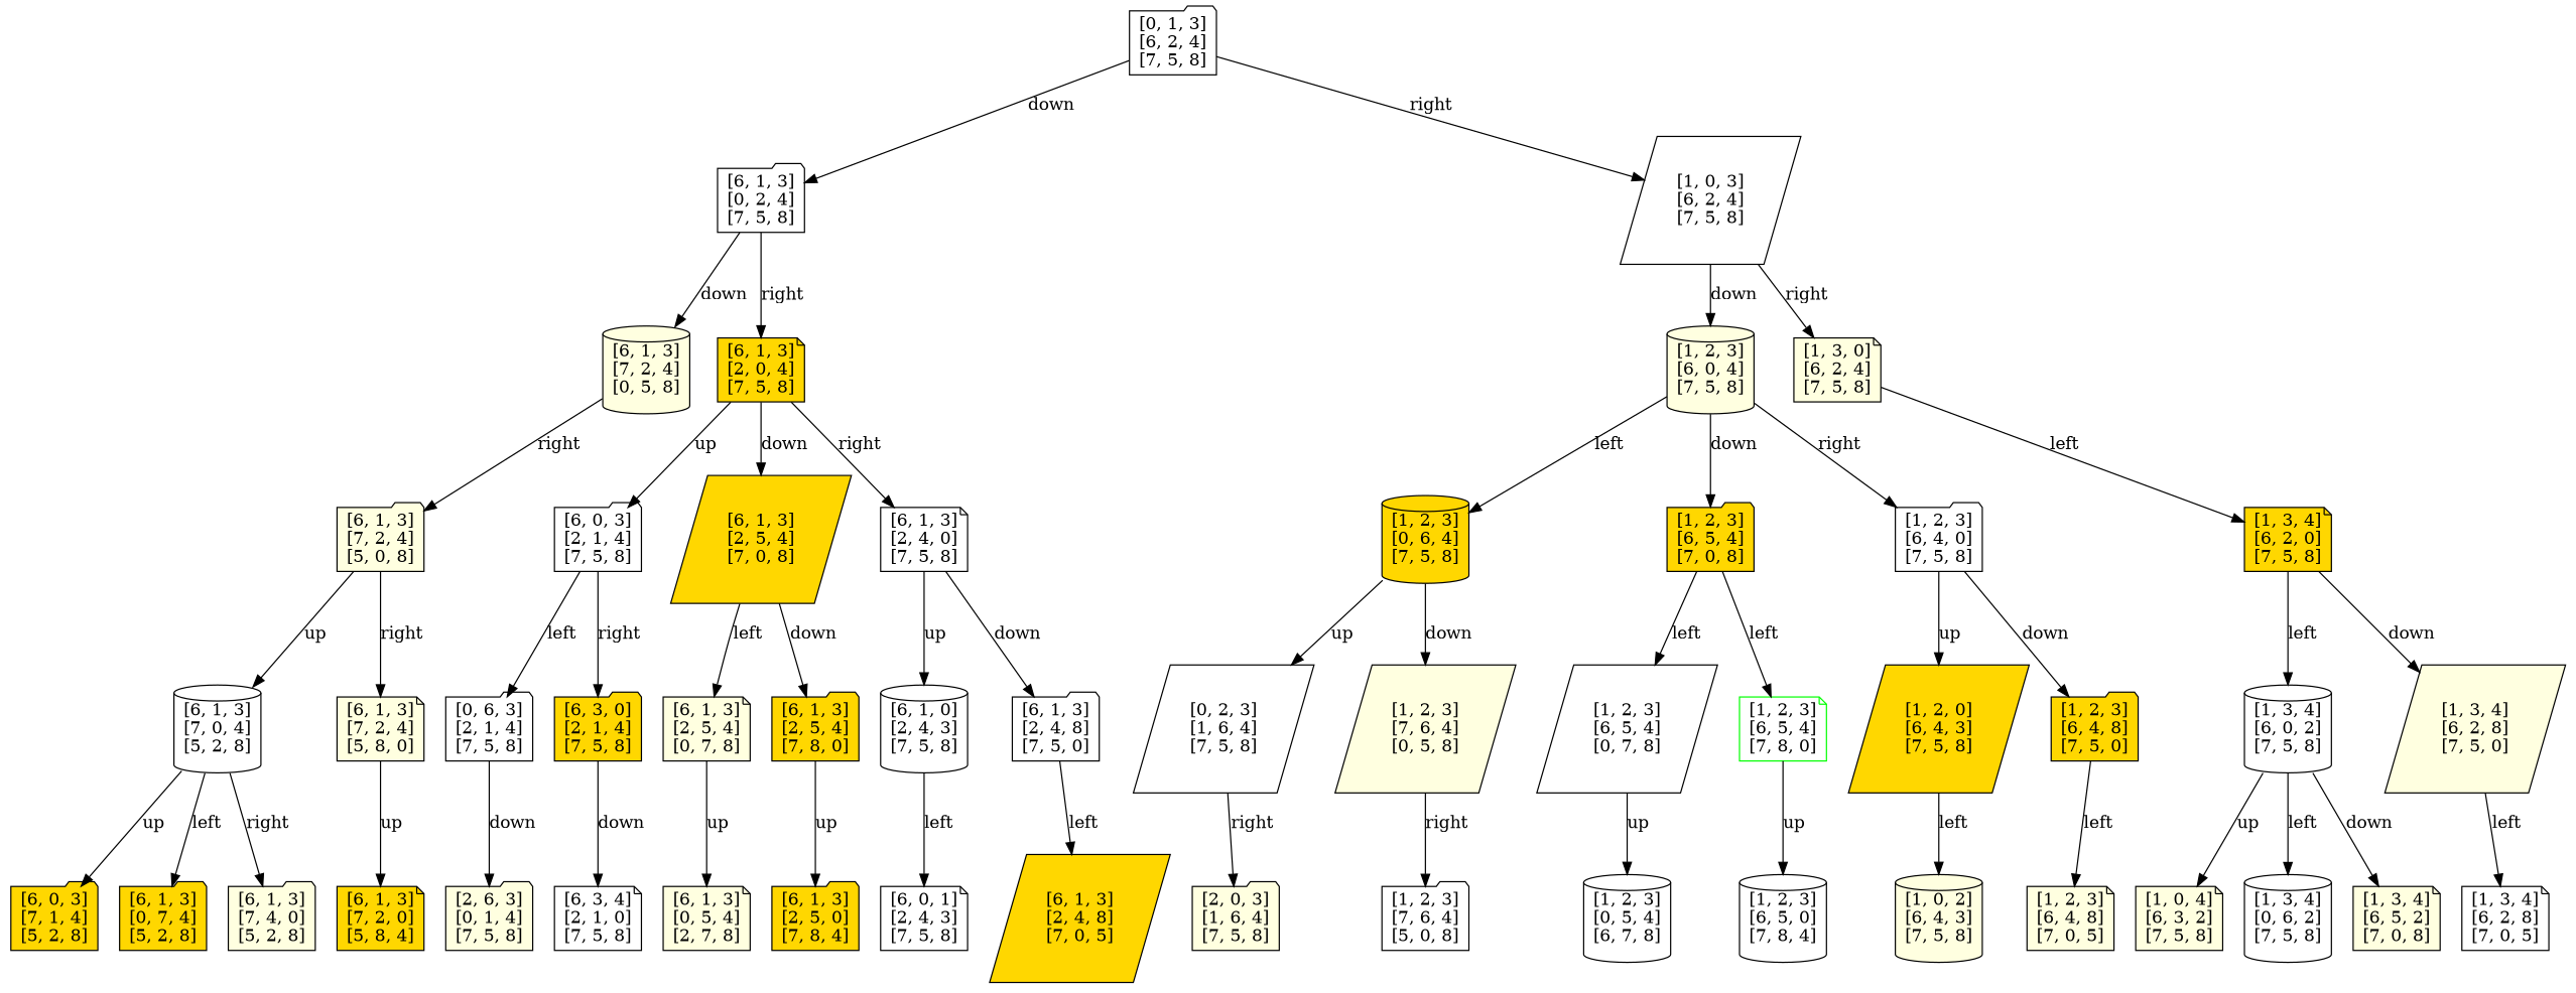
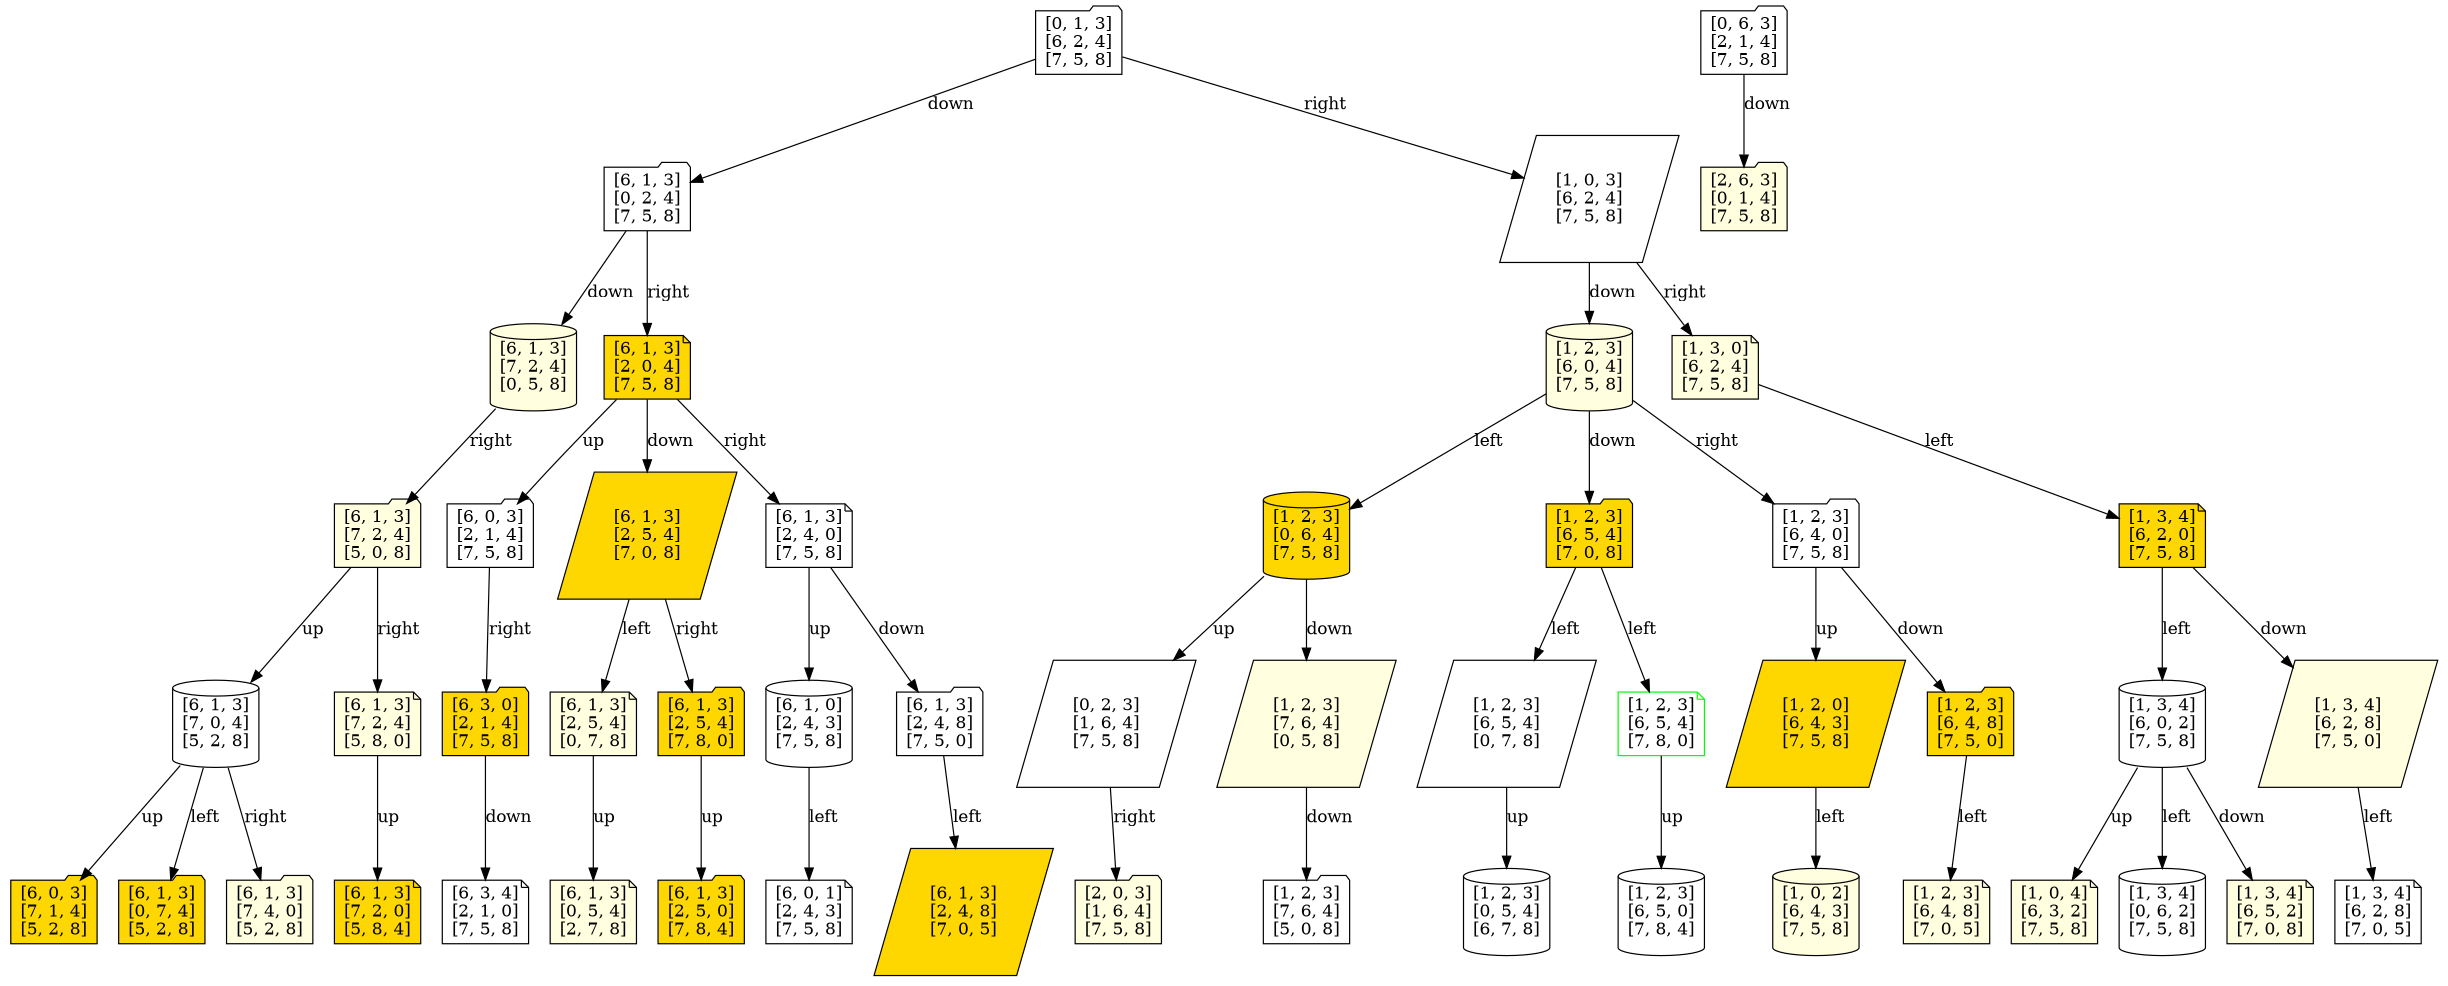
  digraph {
    node [fillcolor=white shape=folder style=filled]
    n1 [label="[0, 1, 3]\n[6, 2, 4]\n[7, 5, 8]"]
    n2 [label="[6, 1, 3]\n[0, 2, 4]\n[7, 5, 8]"]
    n3 [label="[1, 0, 3]\n[6, 2, 4]\n[7, 5, 8]" shape=parallelogram]
    n4 [fillcolor=lightyellow label="[6, 1, 3]\n[7, 2, 4]\n[0, 5, 8]" shape=cylinder]
    n5 [fillcolor=gold label="[6, 1, 3]\n[2, 0, 4]\n[7, 5, 8]" shape=note]
    n6 [fillcolor=lightyellow label="[1, 2, 3]\n[6, 0, 4]\n[7, 5, 8]" shape=cylinder]
    n7 [fillcolor=lightyellow label="[1, 3, 0]\n[6, 2, 4]\n[7, 5, 8]" shape=note]
    n8 [fillcolor=lightyellow label="[6, 1, 3]\n[7, 2, 4]\n[5, 0, 8]"]
    n9 [label="[6, 0, 3]\n[2, 1, 4]\n[7, 5, 8]"]
    n10 [fillcolor=gold label="[6, 1, 3]\n[2, 5, 4]\n[7, 0, 8]" shape=parallelogram]
    n11 [label="[6, 1, 3]\n[2, 4, 0]\n[7, 5, 8]" shape=note]
    n12 [fillcolor=gold label="[1, 2, 3]\n[0, 6, 4]\n[7, 5, 8]" shape=cylinder]
    n13 [fillcolor=gold label="[1, 2, 3]\n[6, 5, 4]\n[7, 0, 8]"]
    n14 [label="[1, 2, 3]\n[6, 4, 0]\n[7, 5, 8]"]
    n15 [fillcolor=gold label="[1, 3, 4]\n[6, 2, 0]\n[7, 5, 8]" shape=note]
    n16 [label="[6, 1, 3]\n[7, 0, 4]\n[5, 2, 8]" shape=cylinder]
    n17 [fillcolor=lightyellow label="[6, 1, 3]\n[7, 2, 4]\n[5, 8, 0]" shape=note]
    n18 [label="[0, 6, 3]\n[2, 1, 4]\n[7, 5, 8]"]
    n19 [fillcolor=gold label="[6, 3, 0]\n[2, 1, 4]\n[7, 5, 8]"]
    n20 [fillcolor=lightyellow label="[6, 1, 3]\n[2, 5, 4]\n[0, 7, 8]" shape=note]
    n21 [fillcolor=gold label="[6, 1, 3]\n[2, 5, 4]\n[7, 8, 0]"]
    n22 [label="[6, 1, 0]\n[2, 4, 3]\n[7, 5, 8]" shape=cylinder]
    n23 [label="[6, 1, 3]\n[2, 4, 8]\n[7, 5, 0]"]
    n24 [label="[0, 2, 3]\n[1, 6, 4]\n[7, 5, 8]" shape=parallelogram]
    n25 [fillcolor=lightyellow label="[1, 2, 3]\n[7, 6, 4]\n[0, 5, 8]" shape=parallelogram]
    n26 [label="[1, 2, 3]\n[6, 5, 4]\n[0, 7, 8]" shape=parallelogram]
    n27 [color=green label="[1, 2, 3]\n[6, 5, 4]\n[7, 8, 0]" shape=note]
    n28 [fillcolor=gold label="[1, 2, 0]\n[6, 4, 3]\n[7, 5, 8]" shape=parallelogram]
    n29 [fillcolor=gold label="[1, 2, 3]\n[6, 4, 8]\n[7, 5, 0]"]
    n30 [label="[1, 3, 4]\n[6, 0, 2]\n[7, 5, 8]" shape=cylinder]
    n31 [fillcolor=lightyellow label="[1, 3, 4]\n[6, 2, 8]\n[7, 5, 0]" shape=parallelogram]
    n32 [fillcolor=gold label="[6, 0, 3]\n[7, 1, 4]\n[5, 2, 8]"]
    n33 [fillcolor=gold label="[6, 1, 3]\n[0, 7, 4]\n[5, 2, 8]"]
    n34 [fillcolor=lightyellow label="[6, 1, 3]\n[7, 4, 0]\n[5, 2, 8]"]
    n35 [fillcolor=gold label="[6, 1, 3]\n[7, 2, 0]\n[5, 8, 4]" shape=note]
    n36 [fillcolor=lightyellow label="[2, 6, 3]\n[0, 1, 4]\n[7, 5, 8]"]
    n37 [label="[6, 3, 4]\n[2, 1, 0]\n[7, 5, 8]" shape=note]
    n38 [fillcolor=lightyellow label="[6, 1, 3]\n[0, 5, 4]\n[2, 7, 8]" shape=note]
    n39 [fillcolor=gold label="[6, 1, 3]\n[2, 5, 0]\n[7, 8, 4]"]
    n40 [label="[6, 0, 1]\n[2, 4, 3]\n[7, 5, 8]" shape=note]
    n41 [fillcolor=gold label="[6, 1, 3]\n[2, 4, 8]\n[7, 0, 5]" shape=parallelogram]
    n42 [fillcolor=lightyellow label="[2, 0, 3]\n[1, 6, 4]\n[7, 5, 8]"]
    n43 [label="[1, 2, 3]\n[7, 6, 4]\n[5, 0, 8]"]
    n44 [label="[1, 2, 3]\n[0, 5, 4]\n[6, 7, 8]" shape=cylinder]
    n45 [label="[1, 2, 3]\n[6, 5, 0]\n[7, 8, 4]" shape=cylinder]
    n46 [fillcolor=lightyellow label="[1, 0, 2]\n[6, 4, 3]\n[7, 5, 8]" shape=cylinder]
    n47 [fillcolor=lightyellow label="[1, 2, 3]\n[6, 4, 8]\n[7, 0, 5]" shape=note]
    n48 [fillcolor=lightyellow label="[1, 0, 4]\n[6, 3, 2]\n[7, 5, 8]" shape=note]
    n49 [label="[1, 3, 4]\n[0, 6, 2]\n[7, 5, 8]" shape=cylinder]
    n50 [fillcolor=lightyellow label="[1, 3, 4]\n[6, 5, 2]\n[7, 0, 8]" shape=note]
    n51 [label="[1, 3, 4]\n[6, 2, 8]\n[7, 0, 5]" shape=note]
    n1 -> n2 [label=down]
    n1 -> n3 [label=right]
    n2 -> n4 [label=down]
    n2 -> n5 [label=right]
    n3 -> n6 [label=down]
    n3 -> n7 [label=right]
    n4 -> n8 [label=right]
    n5 -> n9 [label=up]
    n5 -> n10 [label=down]
    n5 -> n11 [label=right]
    n6 -> n12 [label=left]
    n6 -> n13 [label=down]
    n6 -> n14 [label=right]
    n7 -> n15 [label=left]
    n8 -> n16 [label=up]
    n8 -> n17 [label=right]
-   n9 -> n18 [label=left]
    n9 -> n19 [label=right]
    n10 -> n20 [label=left]
-   n10 -> n21 [label=down]
+   n10 -> n21 [label=right]
    n11 -> n22 [label=up]
    n11 -> n23 [label=down]
    n12 -> n24 [label=up]
    n12 -> n25 [label=down]
    n13 -> n26 [label=left]
    n13 -> n27 [label=left]
    n14 -> n28 [label=up]
    n14 -> n29 [label=down]
    n15 -> n30 [label=left]
    n15 -> n31 [label=down]
    n16 -> n32 [label=up]
    n16 -> n33 [label=left]
    n16 -> n34 [label=right]
    n17 -> n35 [label=up]
    n18 -> n36 [label=down]
    n19 -> n37 [label=down]
    n20 -> n38 [label=up]
    n21 -> n39 [label=up]
    n22 -> n40 [label=left]
    n23 -> n41 [label=left]
    n24 -> n42 [label=right]
-   n25 -> n43 [label=right]
+   n25 -> n43 [label=down]
    n26 -> n44 [label=up]
    n27 -> n45 [label=up]
    n28 -> n46 [label=left]
    n29 -> n47 [label=left]
    n30 -> n48 [label=up]
    n30 -> n49 [label=left]
    n30 -> n50 [label=down]
    n31 -> n51 [label=left]
  }
